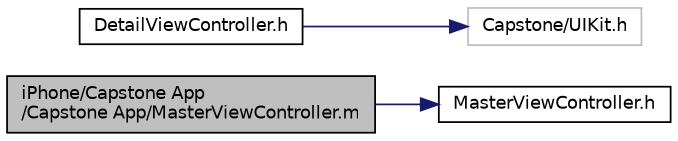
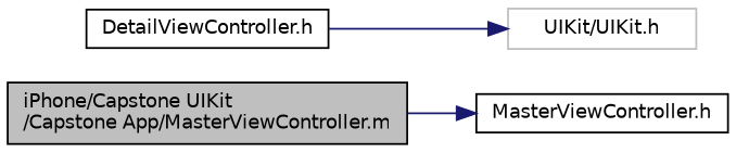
  digraph {
    rankdir=LR
    node [color=black fillcolor=white fontname=Helvetica fontsize=10 shape=record style=filled]
    edge [color=midnightblue fontname=Helvetica fontsize=10 labelfontname=Helvetica labelfontsize=10 style=solid]
-   n1 [fillcolor=grey75 fontcolor=black height=0.2 label="iPhone/Capstone App\l/Capstone App/MasterViewController.m" width=0.4]
+   n1 [fillcolor=grey75 fontcolor=black height=0.2 label="iPhone/Capstone UIKit\l/Capstone App/MasterViewController.m" width=0.4]
    n2 [height=0.2 label="MasterViewController.h" width=0.4]
    n3 [height=0.2 label="DetailViewController.h" width=0.4]
-   n4 [color=grey75 height=0.2 label="Capstone/UIKit.h" width=0.4]
+   n4 [color=grey75 height=0.2 label="UIKit/UIKit.h" width=0.4]
    n1 -> n2
    n3 -> n4
  }
